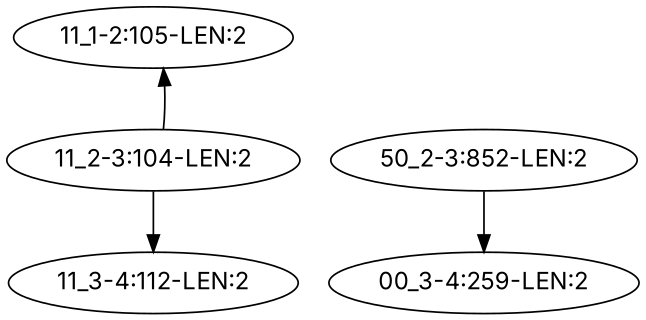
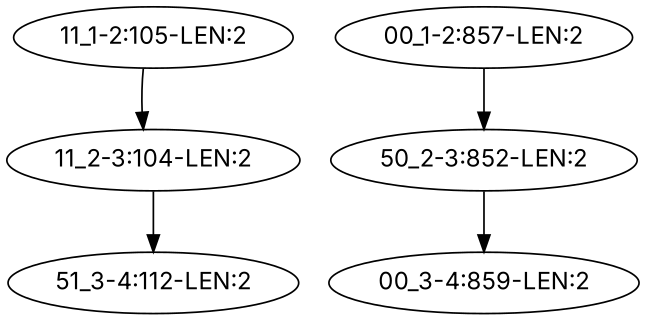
  digraph {
    fontname=Inter
    node [fontname=Inter]
    edge [fontname=Inter]
    "11_1-2:105-LEN:2"
    "11_2-3:104-LEN:2"
-   "11_3-4:112-LEN:2"
+   "11_3-4:112-LEN:2" [label="51_3-4:112-LEN:2"]
    n4 [label="50_2-3:852-LEN:2"]
-   "00_3-4:859-LEN:2" [label="00_3-4:259-LEN:2"]
-   "11_2-3:104-LEN:2" -> "11_1-2:105-LEN:2"
+   "00_1-2:857-LEN:2"
+   "00_3-4:859-LEN:2"
+   "11_1-2:105-LEN:2" -> "11_2-3:104-LEN:2"
    "11_2-3:104-LEN:2" -> "11_3-4:112-LEN:2"
    n4 -> "00_3-4:859-LEN:2"
+   "00_1-2:857-LEN:2" -> n4
  }
